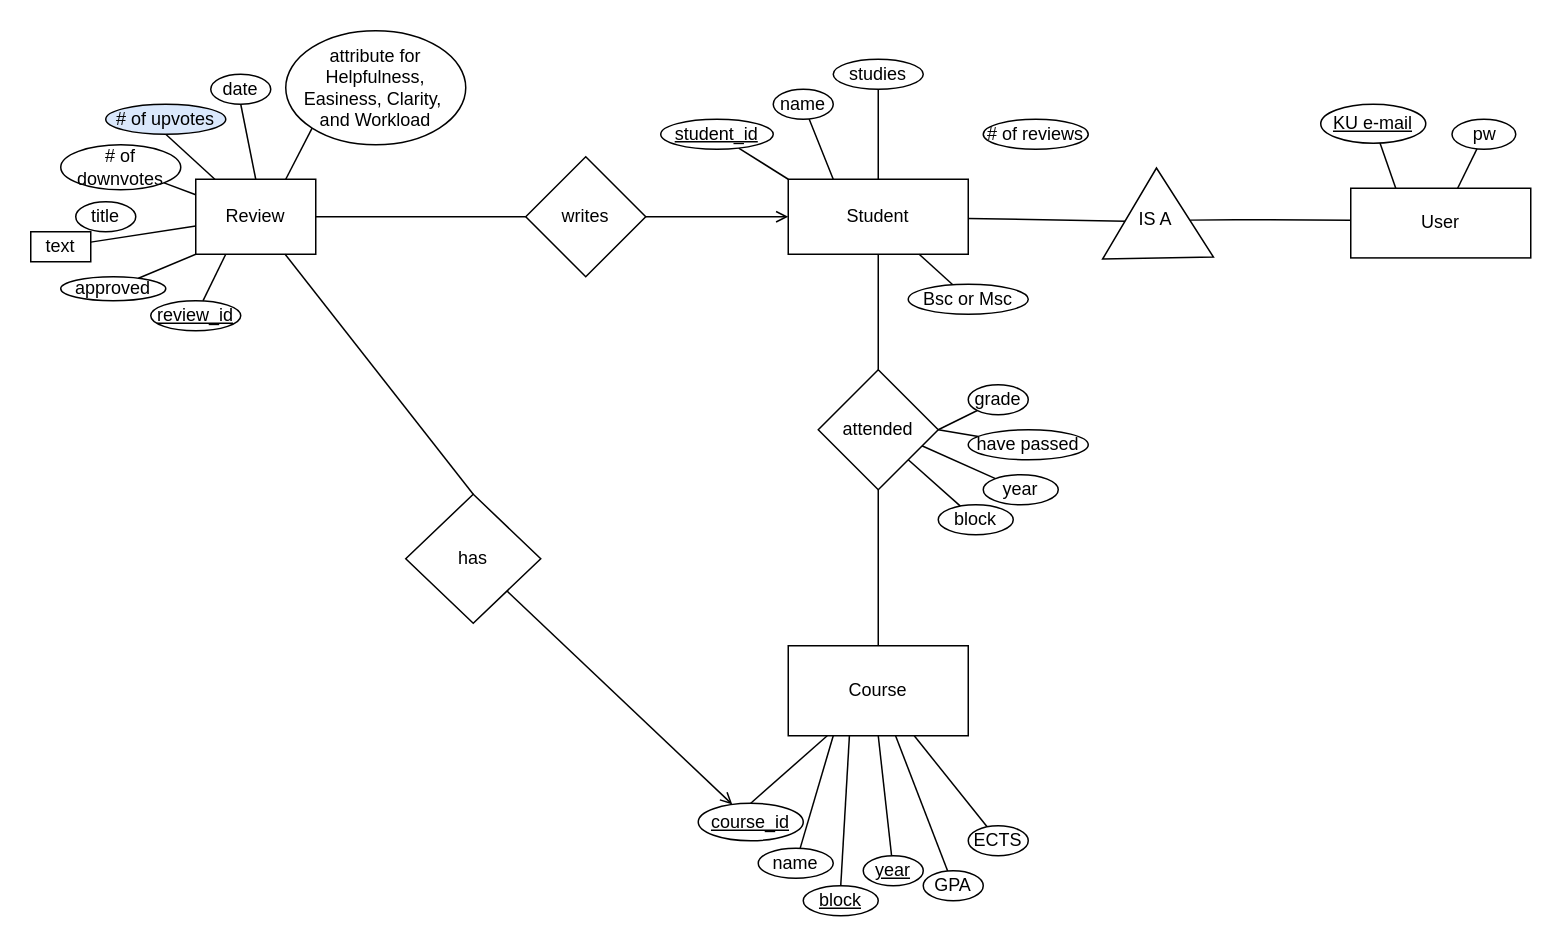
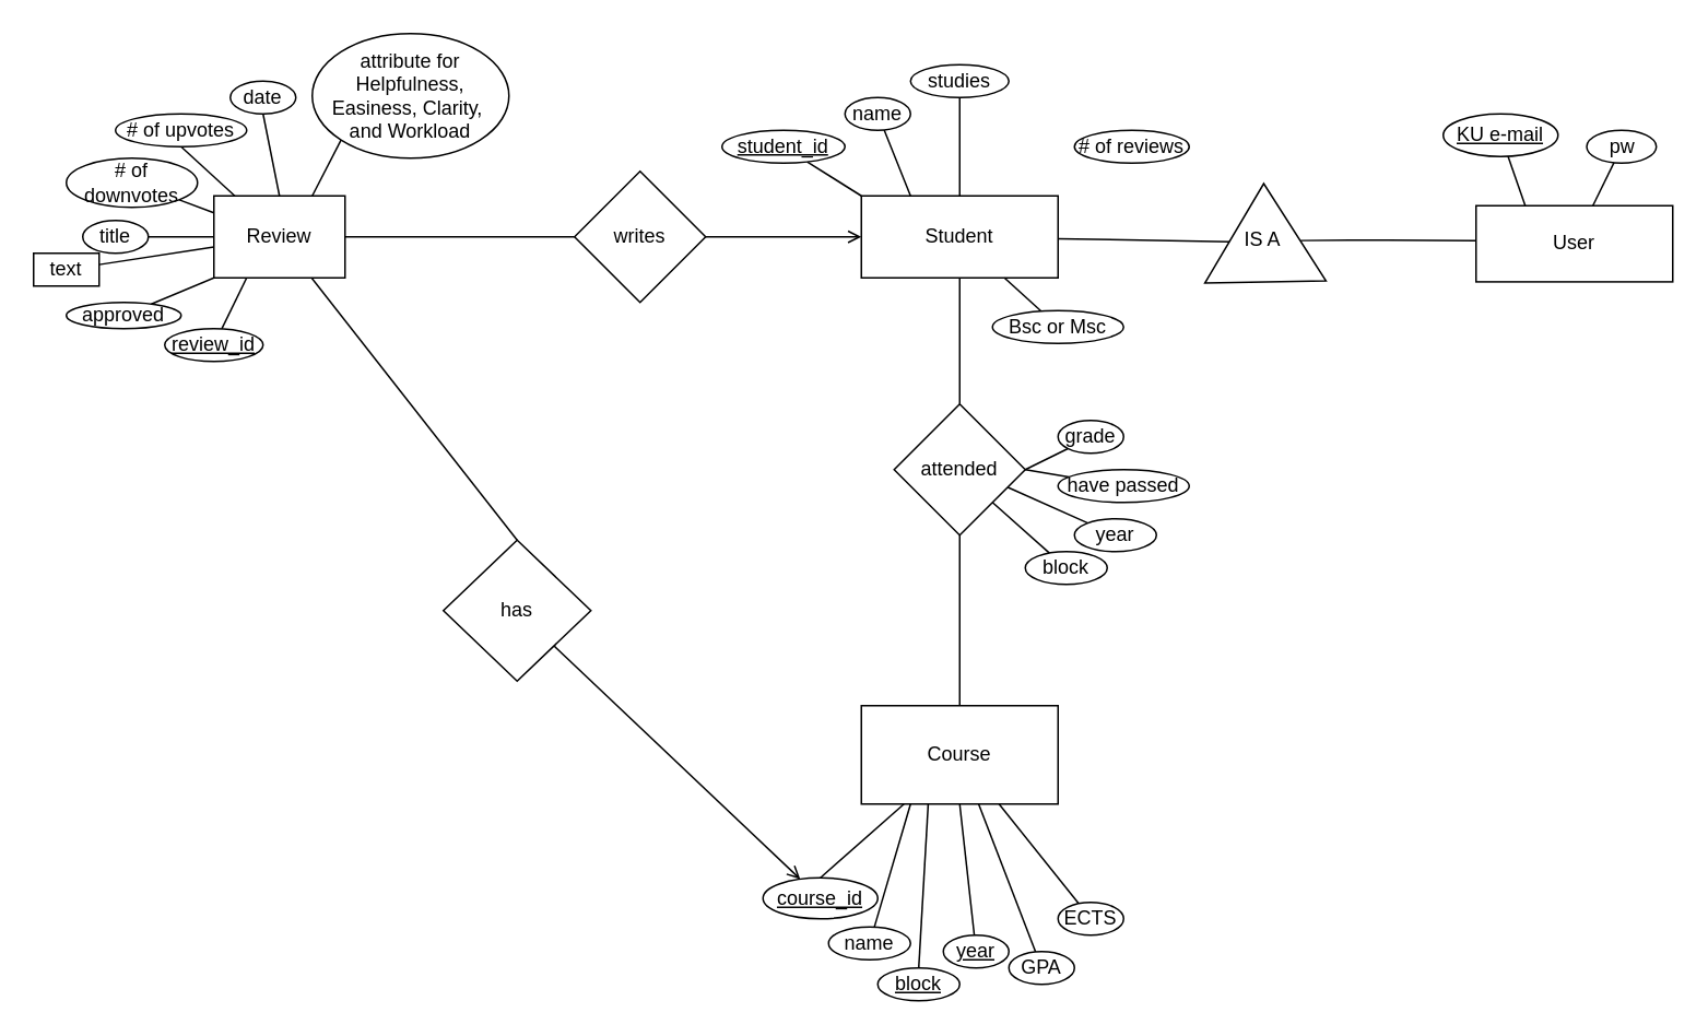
  <mxCell id="0" />
  <mxCell id="1" parent="0" />
  <mxCell id="2" value="" style="edgeStyle=none;html=1;endArrow=none;endFill=0;entryX=0.5;entryY=0;entryDx=0;entryDy=0;" parent="1" source="18" target="5" edge="1"><mxGeometry relative="1" as="geometry"><mxPoint x="500" y="535" as="targetPoint" /></mxGeometry></mxCell>
  <mxCell id="3" style="edgeStyle=none;html=1;endArrow=none;endFill=0;exitX=0.5;exitY=1;exitDx=0;exitDy=0;entryX=0.5;entryY=0;entryDx=0;entryDy=0;" parent="1" source="10" target="18" edge="1"><mxGeometry relative="1" as="geometry"><mxPoint x="740" y="530" as="targetPoint" /></mxGeometry></mxCell>
  <mxCell id="4" value="" style="edgeStyle=none;html=1;endArrow=none;endFill=0;" parent="1" source="8" target="10" edge="1"><mxGeometry relative="1" as="geometry" /></mxCell>
  <mxCell id="5" value="&lt;u&gt;course_id&lt;/u&gt;" style="ellipse;whiteSpace=wrap;html=1;" parent="1" vertex="1"><mxGeometry x="465" y="535" width="70" height="25" as="geometry" /></mxCell>
  <mxCell id="6" value="" style="edgeStyle=none;html=1;endArrow=none;endFill=0;startArrow=open;startFill=0;" parent="1" source="8" target="48" edge="1"><mxGeometry relative="1" as="geometry" /></mxCell>
  <mxCell id="7" style="edgeStyle=none;html=1;endArrow=none;endFill=0;" parent="1" source="8" edge="1"><mxGeometry relative="1" as="geometry"><mxPoint x="750" y="147" as="targetPoint" /></mxGeometry></mxCell>
  <mxCell id="8" value="Student" style="whiteSpace=wrap;html=1;" parent="1" vertex="1"><mxGeometry x="525" y="119" width="120" height="50" as="geometry" /></mxCell>
  <mxCell id="9" value="" style="edgeStyle=none;html=1;endArrow=none;endFill=0;exitX=0.854;exitY=0.629;exitDx=0;exitDy=0;exitPerimeter=0;" parent="1" source="10" target="42" edge="1"><mxGeometry relative="1" as="geometry" /></mxCell>
  <mxCell id="10" value="attended" style="rhombus;whiteSpace=wrap;html=1;" parent="1" vertex="1"><mxGeometry x="545" y="246" width="80" height="80" as="geometry" /></mxCell>
  <mxCell id="11" value="" style="edgeStyle=none;html=1;endArrow=none;endFill=0;" parent="1" source="12" target="41" edge="1"><mxGeometry relative="1" as="geometry" /></mxCell>
  <mxCell id="12" value="Review" style="rectangle;whiteSpace=wrap;html=1;" parent="1" vertex="1"><mxGeometry x="130" y="119" width="80" height="50" as="geometry" /></mxCell>
  <mxCell id="13" style="edgeStyle=none;html=1;entryX=0.25;entryY=1;entryDx=0;entryDy=0;endArrow=none;endFill=0;" parent="1" source="17" target="18" edge="1"><mxGeometry relative="1" as="geometry" /></mxCell>
  <mxCell id="14" style="edgeStyle=none;html=1;exitX=0.5;exitY=0;exitDx=0;exitDy=0;entryX=0.34;entryY=0.993;entryDx=0;entryDy=0;entryPerimeter=0;endArrow=none;endFill=0;" parent="1" source="15" target="18" edge="1"><mxGeometry relative="1" as="geometry" /></mxCell>
  <mxCell id="15" value="block" style="ellipse;whiteSpace=wrap;html=1;fontStyle=4" parent="1" vertex="1"><mxGeometry x="535" y="590" width="50" height="20" as="geometry" /></mxCell>
  <mxCell id="16" style="edgeStyle=none;html=1;entryX=0.5;entryY=1;entryDx=0;entryDy=0;endArrow=none;endFill=0;" parent="1" source="19" target="18" edge="1"><mxGeometry relative="1" as="geometry" /></mxCell>
  <mxCell id="17" value="name" style="ellipse;whiteSpace=wrap;html=1;" parent="1" vertex="1"><mxGeometry x="505" y="565" width="50" height="20" as="geometry" /></mxCell>
  <mxCell id="18" value="Course" style="whiteSpace=wrap;html=1;" parent="1" vertex="1"><mxGeometry x="525" y="430" width="120" height="60" as="geometry" /></mxCell>
  <mxCell id="19" value="year" style="ellipse;whiteSpace=wrap;html=1;fontStyle=4" parent="1" vertex="1"><mxGeometry x="575" y="570" width="40" height="20" as="geometry" /></mxCell>
  <mxCell id="20" value="" style="edgeStyle=none;html=1;endArrow=none;endFill=0;" parent="1" source="21" target="18" edge="1"><mxGeometry relative="1" as="geometry" /></mxCell>
  <mxCell id="21" value="GPA" style="ellipse;whiteSpace=wrap;html=1;" parent="1" vertex="1"><mxGeometry x="615" y="580" width="40" height="20" as="geometry" /></mxCell>
  <mxCell id="22" value="" style="edgeStyle=none;html=1;endArrow=none;endFill=0;" parent="1" source="23" edge="1"><mxGeometry relative="1" as="geometry"><mxPoint x="625.003" y="286" as="targetPoint" /></mxGeometry></mxCell>
  <mxCell id="23" value="grade" style="ellipse;whiteSpace=wrap;html=1;" parent="1" vertex="1"><mxGeometry x="645" y="256" width="40" height="20" as="geometry" /></mxCell>
  <mxCell id="24" value="" style="edgeStyle=none;html=1;endArrow=none;endFill=0;entryX=1;entryY=0.5;entryDx=0;entryDy=0;" parent="1" source="25" target="10" edge="1"><mxGeometry relative="1" as="geometry"><mxPoint x="635.003" y="336" as="targetPoint" /></mxGeometry></mxCell>
  <mxCell id="25" value="have passed" style="ellipse;whiteSpace=wrap;html=1;" parent="1" vertex="1"><mxGeometry x="645" y="286" width="80" height="20" as="geometry" /></mxCell>
  <mxCell id="26" style="edgeStyle=none;html=1;entryX=0.25;entryY=0;entryDx=0;entryDy=0;endArrow=none;endFill=0;" parent="1" source="27" target="8" edge="1"><mxGeometry relative="1" as="geometry"><mxPoint x="645" y="79" as="targetPoint" /></mxGeometry></mxCell>
  <mxCell id="27" value="name" style="ellipse;whiteSpace=wrap;html=1;" parent="1" vertex="1"><mxGeometry x="515" y="59" width="40" height="20" as="geometry" /></mxCell>
  <mxCell id="28" value="" style="edgeStyle=none;html=1;endArrow=none;endFill=0;entryX=0;entryY=0;entryDx=0;entryDy=0;" parent="1" source="29" target="8" edge="1"><mxGeometry relative="1" as="geometry" /></mxCell>
  <mxCell id="29" value="&lt;u&gt;student_id&lt;/u&gt;" style="ellipse;whiteSpace=wrap;html=1;" parent="1" vertex="1"><mxGeometry x="440" y="79" width="75" height="20" as="geometry" /></mxCell>
  <mxCell id="30" style="edgeStyle=none;html=1;exitX=0.5;exitY=1;exitDx=0;exitDy=0;endArrow=none;endFill=0;" parent="1" source="31" target="8" edge="1"><mxGeometry relative="1" as="geometry" /></mxCell>
  <mxCell id="31" value="studies" style="ellipse;whiteSpace=wrap;html=1;" parent="1" vertex="1"><mxGeometry x="555" y="39" width="60" height="20" as="geometry" /></mxCell>
  <mxCell id="32" value="" style="edgeStyle=none;html=1;endArrow=none;endFill=0;" parent="1" source="33" target="8" edge="1"><mxGeometry relative="1" as="geometry" /></mxCell>
  <mxCell id="33" value="Bsc or Msc" style="ellipse;whiteSpace=wrap;html=1;" parent="1" vertex="1"><mxGeometry x="605" y="189" width="80" height="20" as="geometry" /></mxCell>
  <mxCell id="34" value="# of reviews" style="ellipse;whiteSpace=wrap;html=1;" parent="1" vertex="1"><mxGeometry x="655" y="79" width="70" height="20" as="geometry" /></mxCell>
  <mxCell id="35" style="edgeStyle=none;html=1;exitX=0.5;exitY=1;exitDx=0;exitDy=0;endArrow=none;endFill=0;" parent="1" source="36" target="12" edge="1"><mxGeometry relative="1" as="geometry" /></mxCell>
- <mxCell id="36" value="# of upvotes" style="ellipse;whiteSpace=wrap;html=1;fillColor=#dae8fc;" parent="1" vertex="1"><mxGeometry x="70" y="69" width="80" height="20" as="geometry" /></mxCell>
+ <mxCell id="36" value="# of upvotes" style="ellipse;whiteSpace=wrap;html=1;" parent="1" vertex="1"><mxGeometry x="70" y="69" width="80" height="20" as="geometry" /></mxCell>
  <mxCell id="37" style="edgeStyle=none;html=1;endArrow=none;endFill=0;" parent="1" source="38" target="12" edge="1"><mxGeometry relative="1" as="geometry" /></mxCell>
  <mxCell id="38" value="# of downvotes" style="ellipse;whiteSpace=wrap;html=1;" parent="1" vertex="1"><mxGeometry x="40" y="96" width="80" height="30" as="geometry" /></mxCell>
+ <mxCell id="39" style="edgeStyle=none;html=1;endArrow=none;endFill=0;entryX=0;entryY=0.5;entryDx=0;entryDy=0;" parent="1" source="40" target="12" edge="1"><mxGeometry relative="1" as="geometry"><mxPoint x="130" y="155" as="targetPoint" /></mxGeometry></mxCell>
  <mxCell id="40" value="title" style="ellipse;whiteSpace=wrap;html=1;" parent="1" vertex="1"><mxGeometry x="50" y="134" width="40" height="20" as="geometry" /></mxCell>
  <mxCell id="41" value="text" style="whiteSpace=wrap;html=1;rounded=0;" parent="1" vertex="1"><mxGeometry x="20" y="154" width="40" height="20" as="geometry" /></mxCell>
  <mxCell id="42" value="year" style="ellipse;whiteSpace=wrap;html=1;" parent="1" vertex="1"><mxGeometry x="655" y="316" width="50" height="20" as="geometry" /></mxCell>
  <mxCell id="43" style="edgeStyle=none;html=1;entryX=1;entryY=1;entryDx=0;entryDy=0;endArrow=none;endFill=0;" parent="1" source="44" target="10" edge="1"><mxGeometry relative="1" as="geometry" /></mxCell>
  <mxCell id="44" value="block" style="ellipse;whiteSpace=wrap;html=1;" parent="1" vertex="1"><mxGeometry x="625" y="336" width="50" height="20" as="geometry" /></mxCell>
  <mxCell id="45" style="edgeStyle=none;html=1;exitX=0.5;exitY=1;exitDx=0;exitDy=0;endArrow=none;endFill=0;entryX=0.5;entryY=0;entryDx=0;entryDy=0;" parent="1" source="46" target="12" edge="1"><mxGeometry relative="1" as="geometry"><mxPoint x="280" y="189" as="targetPoint" /></mxGeometry></mxCell>
  <mxCell id="46" value="date" style="ellipse;whiteSpace=wrap;html=1;" parent="1" vertex="1"><mxGeometry x="140" y="49" width="40" height="20" as="geometry" /></mxCell>
  <mxCell id="47" style="edgeStyle=none;html=1;entryX=1;entryY=0.5;entryDx=0;entryDy=0;endArrow=none;endFill=0;startArrow=none;startFill=0;" parent="1" source="48" target="12" edge="1"><mxGeometry relative="1" as="geometry" /></mxCell>
  <mxCell id="48" value="writes" style="rhombus;whiteSpace=wrap;html=1;" parent="1" vertex="1"><mxGeometry x="350" y="104" width="80" height="80" as="geometry" /></mxCell>
  <mxCell id="49" style="edgeStyle=none;html=1;exitX=0.5;exitY=0;exitDx=0;exitDy=0;startArrow=none;startFill=0;endArrow=none;endFill=0;" parent="1" source="51" target="12" edge="1"><mxGeometry relative="1" as="geometry" /></mxCell>
  <mxCell id="50" style="edgeStyle=none;html=1;exitX=1;exitY=1;exitDx=0;exitDy=0;endArrow=open;endFill=0;" edge="1" parent="1" source="51" target="5"><mxGeometry relative="1" as="geometry" /></mxCell>
  <mxCell id="51" value="has" style="rhombus;whiteSpace=wrap;html=1;" parent="1" vertex="1"><mxGeometry x="270" y="329" width="90" height="86" as="geometry" /></mxCell>
  <mxCell id="52" style="edgeStyle=none;html=1;exitX=0;exitY=1;exitDx=0;exitDy=0;startArrow=none;startFill=0;endArrow=none;endFill=0;entryX=0.75;entryY=0;entryDx=0;entryDy=0;" parent="1" source="53" target="12" edge="1"><mxGeometry relative="1" as="geometry"><mxPoint x="210" y="119" as="targetPoint" /></mxGeometry></mxCell>
  <mxCell id="53" value="attribute for Helpfulness, Easiness, Clarity,&amp;nbsp; and Workload" style="ellipse;whiteSpace=wrap;html=1;" parent="1" vertex="1"><mxGeometry x="190" y="20" width="120" height="76" as="geometry" /></mxCell>
  <mxCell id="54" style="edgeStyle=none;html=1;entryX=0.25;entryY=1;entryDx=0;entryDy=0;endArrow=none;endFill=0;" parent="1" source="55" target="12" edge="1"><mxGeometry relative="1" as="geometry" /></mxCell>
  <mxCell id="55" value="&lt;u&gt;review_id&lt;/u&gt;" style="ellipse;whiteSpace=wrap;html=1;" parent="1" vertex="1"><mxGeometry x="100" y="200" width="60" height="20" as="geometry" /></mxCell>
  <mxCell id="56" style="edgeStyle=none;html=1;entryX=0;entryY=1;entryDx=0;entryDy=0;endArrow=none;endFill=0;" parent="1" source="57" target="12" edge="1"><mxGeometry relative="1" as="geometry" /></mxCell>
  <mxCell id="57" value="approved" style="ellipse;whiteSpace=wrap;html=1;" parent="1" vertex="1"><mxGeometry x="40" y="184" width="70" height="16" as="geometry" /></mxCell>
  <mxCell id="58" value="" style="group;rotation=0;" parent="1" vertex="1" connectable="0"><mxGeometry x="730" y="113.59" width="81.03" height="56.69" as="geometry" /></mxCell>
  <mxCell id="59" value="" style="triangle;whiteSpace=wrap;html=1;rotation=-91;" parent="58" vertex="1"><mxGeometry x="11" y="-9" width="59.996" height="73.879" as="geometry" /></mxCell>
  <mxCell id="60" value="IS A" style="text;html=1;strokeColor=none;fillColor=none;align=center;verticalAlign=middle;whiteSpace=wrap;rounded=0;rotation=0;" parent="58" vertex="1"><mxGeometry x="10" y="19" width="59.996" height="27.705" as="geometry" /></mxCell>
  <mxCell id="61" value="" style="edgeStyle=none;html=1;endArrow=none;endFill=0;exitX=0;exitY=0.458;exitDx=0;exitDy=0;exitPerimeter=0;" parent="1" source="62" edge="1"><mxGeometry relative="1" as="geometry"><mxPoint x="893" y="147" as="sourcePoint" /><mxPoint x="792.996" y="146.253" as="targetPoint" /><Array as="points"><mxPoint x="833" y="146" /></Array></mxGeometry></mxCell>
  <mxCell id="62" value="User" style="whiteSpace=wrap;html=1;" parent="1" vertex="1"><mxGeometry x="900" y="125" width="120" height="46.44" as="geometry" /></mxCell>
  <mxCell id="63" value="" style="edgeStyle=none;html=1;endArrow=none;endFill=0;" parent="1" source="64" target="62" edge="1"><mxGeometry relative="1" as="geometry" /></mxCell>
  <mxCell id="64" value="pw" style="ellipse;whiteSpace=wrap;html=1;" parent="1" vertex="1"><mxGeometry x="967.5" y="79" width="42.5" height="20" as="geometry" /></mxCell>
  <mxCell id="65" style="edgeStyle=none;html=1;entryX=0.25;entryY=0;entryDx=0;entryDy=0;endArrow=none;endFill=0;" parent="1" source="66" target="62" edge="1"><mxGeometry relative="1" as="geometry" /></mxCell>
  <mxCell id="66" value="&lt;u&gt;KU e-mail&lt;/u&gt;" style="ellipse;whiteSpace=wrap;html=1;" parent="1" vertex="1"><mxGeometry x="880" y="69" width="70" height="26" as="geometry" /></mxCell>
  <mxCell id="67" value="" style="edgeStyle=none;html=1;endArrow=none;endFill=0;" parent="1" source="68" target="18" edge="1"><mxGeometry relative="1" as="geometry" /></mxCell>
  <mxCell id="68" value="ECTS" style="ellipse;whiteSpace=wrap;html=1;" parent="1" vertex="1"><mxGeometry x="645" y="550" width="40" height="20" as="geometry" /></mxCell>
